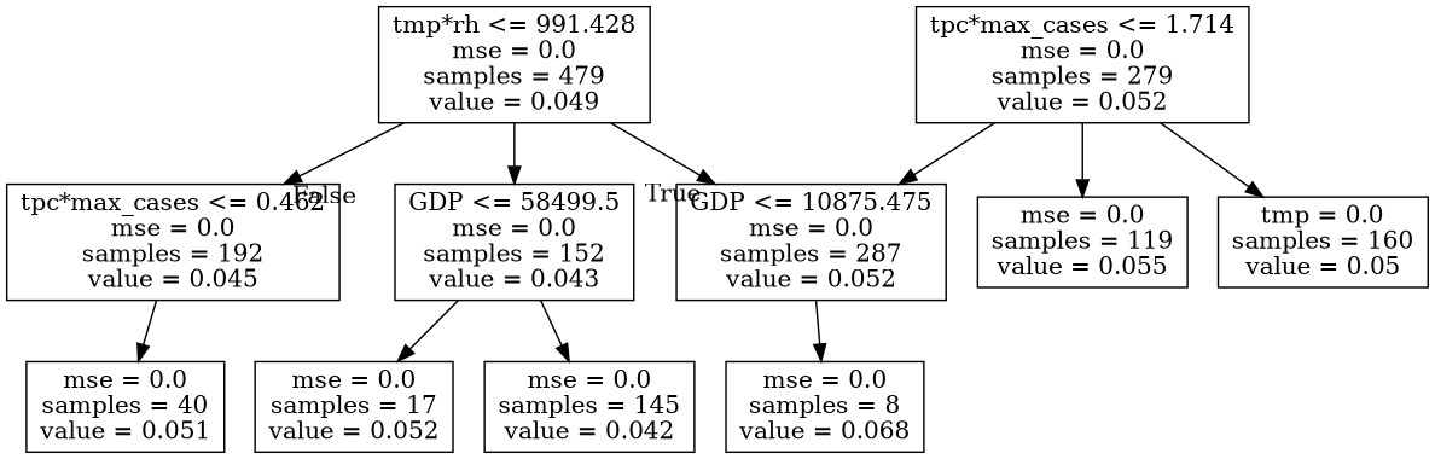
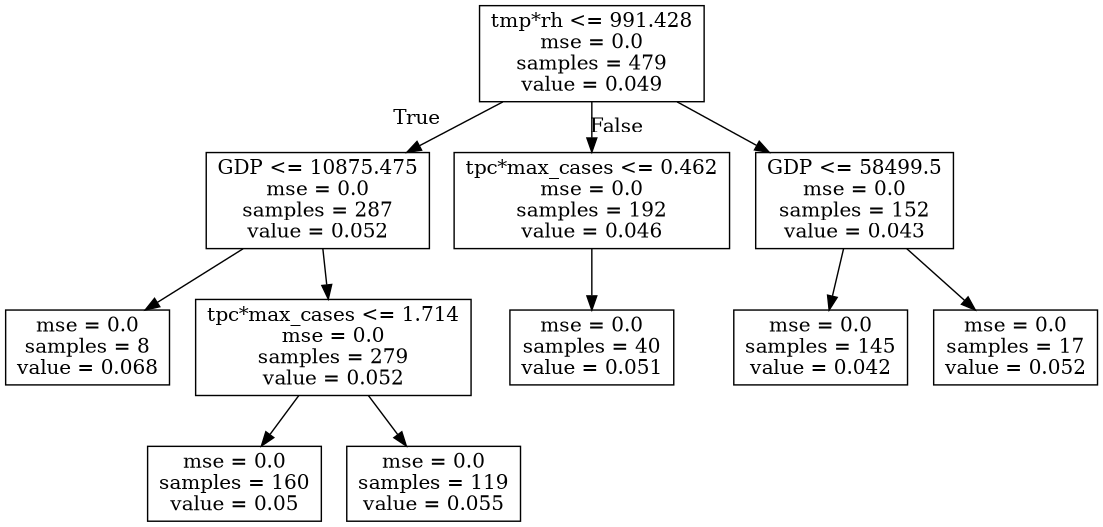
  digraph {
    node [shape=box]
    n1 [label="tmp*rh <= 991.428\nmse = 0.0\nsamples = 479\nvalue = 0.049"]
    n2 [label="GDP <= 10875.475\nmse = 0.0\nsamples = 287\nvalue = 0.052"]
-   n3 [label="tpc*max_cases <= 0.462\nmse = 0.0\nsamples = 192\nvalue = 0.045"]
+   n3 [label="tpc*max_cases <= 0.462\nmse = 0.0\nsamples = 192\nvalue = 0.046"]
    n4 [label="GDP <= 58499.5\nmse = 0.0\nsamples = 152\nvalue = 0.043"]
    n5 [label="mse = 0.0\nsamples = 8\nvalue = 0.068"]
    n6 [label="tpc*max_cases <= 1.714\nmse = 0.0\nsamples = 279\nvalue = 0.052"]
    n7 [label="mse = 0.0\nsamples = 40\nvalue = 0.051"]
-   n8 [label="tmp = 0.0\nsamples = 160\nvalue = 0.05"]
+   n8 [label="mse = 0.0\nsamples = 160\nvalue = 0.05"]
    n9 [label="mse = 0.0\nsamples = 119\nvalue = 0.055"]
    n10 [label="mse = 0.0\nsamples = 145\nvalue = 0.042"]
    n11 [label="mse = 0.0\nsamples = 17\nvalue = 0.052"]
    n1 -> n2 [headlabel=True labelangle=45 labeldistance=2.5]
    n1 -> n3 [headlabel=False labelangle=-45 labeldistance=2.5]
    n1 -> n4
    n2 -> n5
-   n6 -> n2
+   n2 -> n6
    n3 -> n7
    n4 -> n10
    n4 -> n11
    n6 -> n8
    n6 -> n9
  }
